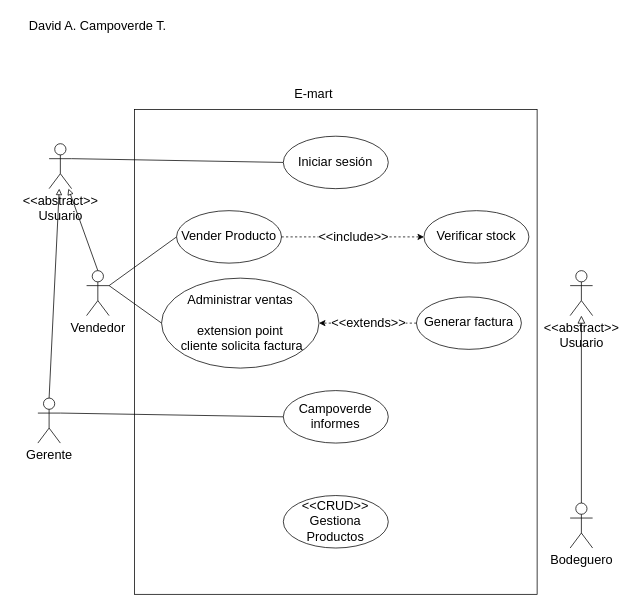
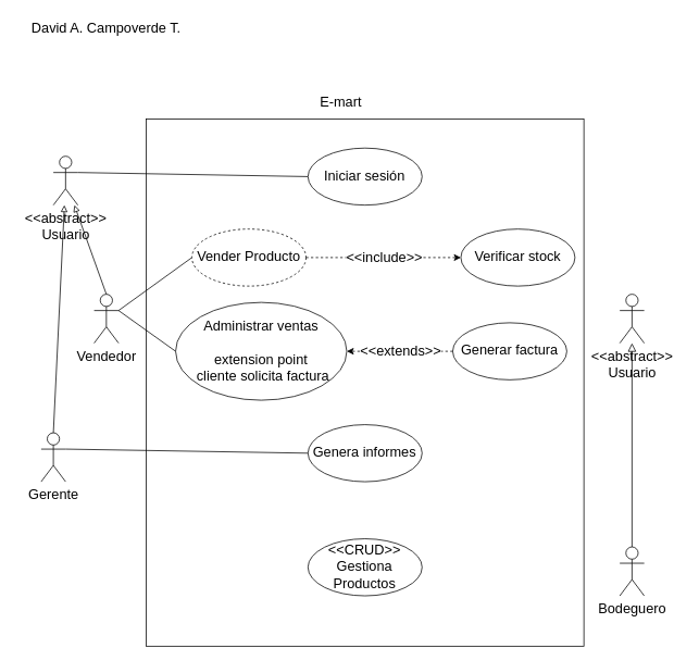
  <mxCell id="0" />
  <mxCell id="1" parent="0" />
  <mxCell id="2" value="" style="rounded=0;whiteSpace=wrap;html=1;strokeWidth=1;fontSize=17;rotation=90;" parent="1" vertex="1"><mxGeometry x="124.06" y="199.87" width="646.74" height="537.04" as="geometry" /></mxCell>
  <mxCell id="3" style="rounded=0;orthogonalLoop=1;jettySize=auto;html=1;exitX=1;exitY=0.333;exitDx=0;exitDy=0;exitPerimeter=0;entryX=0;entryY=0.5;entryDx=0;entryDy=0;endArrow=none;endFill=0;" edge="1" parent="1" source="6" target="12"><mxGeometry relative="1" as="geometry" /></mxCell>
  <mxCell id="4" style="edgeStyle=none;rounded=0;orthogonalLoop=1;jettySize=auto;html=1;exitX=1;exitY=0.333;exitDx=0;exitDy=0;exitPerimeter=0;entryX=0;entryY=0.5;entryDx=0;entryDy=0;endArrow=none;endFill=0;" edge="1" parent="1" source="6" target="19"><mxGeometry relative="1" as="geometry" /></mxCell>
  <mxCell id="5" style="edgeStyle=none;rounded=0;orthogonalLoop=1;jettySize=auto;html=1;exitX=0.5;exitY=0;exitDx=0;exitDy=0;exitPerimeter=0;fontSize=17;endArrow=block;endFill=0;" edge="1" parent="1" source="6" target="25"><mxGeometry relative="1" as="geometry" /></mxCell>
  <mxCell id="6" value="Vendedor" style="shape=umlActor;verticalLabelPosition=bottom;verticalAlign=top;html=1;fontSize=17;" parent="1" vertex="1"><mxGeometry x="115" y="360" width="30" height="60" as="geometry" /></mxCell>
  <mxCell id="7" style="edgeStyle=none;rounded=0;orthogonalLoop=1;jettySize=auto;html=1;exitX=1;exitY=0.333;exitDx=0;exitDy=0;exitPerimeter=0;entryX=0;entryY=0.5;entryDx=0;entryDy=0;endArrow=none;endFill=0;" edge="1" parent="1" source="9" target="11"><mxGeometry relative="1" as="geometry" /></mxCell>
  <mxCell id="8" style="edgeStyle=none;rounded=0;orthogonalLoop=1;jettySize=auto;html=1;exitX=0.5;exitY=0;exitDx=0;exitDy=0;exitPerimeter=0;fontSize=17;endArrow=block;endFill=0;" edge="1" parent="1" source="9" target="25"><mxGeometry relative="1" as="geometry" /></mxCell>
  <mxCell id="9" value="Gerente" style="shape=umlActor;verticalLabelPosition=bottom;verticalAlign=top;html=1;fontSize=17;" parent="1" vertex="1"><mxGeometry x="50" y="530" width="30" height="60" as="geometry" /></mxCell>
  <mxCell id="10" value="&amp;lt;&amp;lt;CRUD&amp;gt;&amp;gt;&lt;br&gt;Gestiona&lt;br&gt;Productos" style="ellipse;whiteSpace=wrap;html=1;fontSize=17;" parent="1" vertex="1"><mxGeometry x="377.42" y="660" width="140" height="70" as="geometry" /></mxCell>
- <mxCell id="11" value="Campoverde informes" style="ellipse;whiteSpace=wrap;html=1;fontSize=17;" parent="1" vertex="1"><mxGeometry x="377.42" y="520" width="140" height="70" as="geometry" /></mxCell>
- <mxCell id="12" value="Vender Producto" style="ellipse;whiteSpace=wrap;html=1;fontSize=17;" parent="1" vertex="1"><mxGeometry x="235" y="280" width="140" height="70" as="geometry" /></mxCell>
+ <mxCell id="11" value="Genera informes" style="ellipse;whiteSpace=wrap;html=1;fontSize=17;" parent="1" vertex="1"><mxGeometry x="377.42" y="520" width="140" height="70" as="geometry" /></mxCell>
+ <mxCell id="12" value="Vender Producto" style="ellipse;whiteSpace=wrap;html=1;fontSize=17;dashed=1;" parent="1" vertex="1"><mxGeometry x="235" y="280" width="140" height="70" as="geometry" /></mxCell>
  <mxCell id="13" value="Verificar stock" style="ellipse;whiteSpace=wrap;html=1;fontSize=17;" parent="1" vertex="1"><mxGeometry x="565" y="280" width="140" height="70" as="geometry" /></mxCell>
  <mxCell id="14" value="Generar factura" style="ellipse;whiteSpace=wrap;html=1;fontSize=17;" parent="1" vertex="1"><mxGeometry x="555" y="395" width="140" height="70" as="geometry" /></mxCell>
  <mxCell id="15" value="E-mart" style="text;html=1;strokeColor=none;fillColor=none;align=center;verticalAlign=middle;whiteSpace=wrap;rounded=0;strokeWidth=1;fontSize=17;" parent="1" vertex="1"><mxGeometry x="307.97" y="110" width="220" height="30" as="geometry" /></mxCell>
  <mxCell id="16" value="David A. Campoverde T." style="text;html=1;strokeColor=none;fillColor=none;align=center;verticalAlign=middle;whiteSpace=wrap;rounded=0;strokeWidth=1;fontSize=17;" parent="1" vertex="1"><mxGeometry x="20" y="20" width="220" height="30" as="geometry" /></mxCell>
  <mxCell id="17" style="rounded=0;orthogonalLoop=1;jettySize=auto;html=1;exitX=0.5;exitY=0;exitDx=0;exitDy=0;exitPerimeter=0;fontSize=17;endArrow=block;endFill=0;endSize=8;" edge="1" parent="1" source="18" target="27"><mxGeometry relative="1" as="geometry" /></mxCell>
  <mxCell id="18" value="Bodeguero" style="shape=umlActor;verticalLabelPosition=bottom;verticalAlign=top;html=1;fontSize=17;" vertex="1" parent="1"><mxGeometry x="760" y="670" width="30" height="60" as="geometry" /></mxCell>
  <mxCell id="19" value="Administrar ventas&lt;br&gt;&lt;br&gt;extension point&lt;br&gt;&amp;nbsp;cliente solicita factura" style="ellipse;whiteSpace=wrap;html=1;fontSize=17;" vertex="1" parent="1"><mxGeometry x="215" y="370" width="210" height="120" as="geometry" /></mxCell>
  <mxCell id="20" value="" style="endArrow=classic;html=1;rounded=0;exitX=1;exitY=0.5;exitDx=0;exitDy=0;entryX=0;entryY=0.5;entryDx=0;entryDy=0;dashed=1;" edge="1" parent="1" source="12" target="13"><mxGeometry relative="1" as="geometry"><mxPoint x="315" y="510" as="sourcePoint" /><mxPoint x="415" y="510" as="targetPoint" /></mxGeometry></mxCell>
  <mxCell id="21" value="&lt;span style=&quot;font-size: 17px;&quot;&gt;&amp;lt;&amp;lt;include&amp;gt;&amp;gt;&lt;/span&gt;" style="edgeLabel;resizable=0;html=1;align=center;verticalAlign=middle;" connectable="0" vertex="1" parent="20"><mxGeometry relative="1" as="geometry" /></mxCell>
  <mxCell id="22" value="" style="endArrow=classic;html=1;rounded=0;dashed=1;fontSize=17;entryX=1;entryY=0.5;entryDx=0;entryDy=0;exitX=0;exitY=0.5;exitDx=0;exitDy=0;" edge="1" parent="1" source="14" target="19"><mxGeometry relative="1" as="geometry"><mxPoint x="365" y="410" as="sourcePoint" /><mxPoint x="465" y="410" as="targetPoint" /></mxGeometry></mxCell>
  <mxCell id="23" value="&amp;lt;&amp;lt;extends&amp;gt;&amp;gt;" style="edgeLabel;resizable=0;html=1;align=center;verticalAlign=middle;fontSize=17;" connectable="0" vertex="1" parent="22"><mxGeometry relative="1" as="geometry" /></mxCell>
  <mxCell id="24" style="edgeStyle=none;rounded=0;orthogonalLoop=1;jettySize=auto;html=1;exitX=1;exitY=0.333;exitDx=0;exitDy=0;exitPerimeter=0;entryX=0;entryY=0.5;entryDx=0;entryDy=0;fontSize=17;endArrow=none;endFill=0;" edge="1" parent="1" source="25" target="26"><mxGeometry relative="1" as="geometry" /></mxCell>
  <mxCell id="25" value="&amp;lt;&amp;lt;abstract&amp;gt;&amp;gt;&lt;br&gt;Usuario" style="shape=umlActor;verticalLabelPosition=bottom;verticalAlign=top;html=1;fontSize=17;" vertex="1" parent="1"><mxGeometry x="65" y="190.67" width="30" height="60" as="geometry" /></mxCell>
  <mxCell id="26" value="Iniciar sesión" style="ellipse;whiteSpace=wrap;html=1;fontSize=17;" vertex="1" parent="1"><mxGeometry x="377.42" y="180.67" width="140" height="70" as="geometry" /></mxCell>
  <mxCell id="27" value="&amp;lt;&amp;lt;abstract&amp;gt;&amp;gt;&lt;br&gt;Usuario" style="shape=umlActor;verticalLabelPosition=bottom;verticalAlign=top;html=1;fontSize=17;" vertex="1" parent="1"><mxGeometry x="760" y="360" width="30" height="60" as="geometry" /></mxCell>
